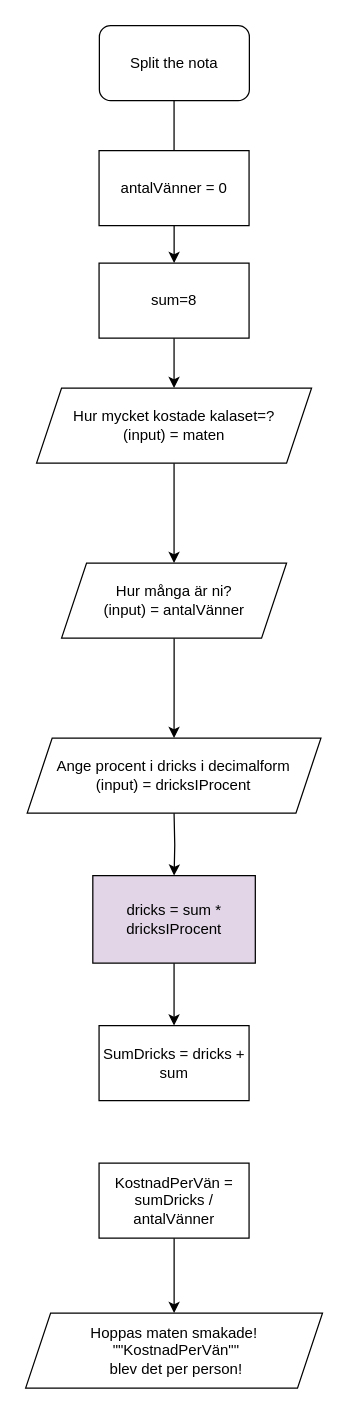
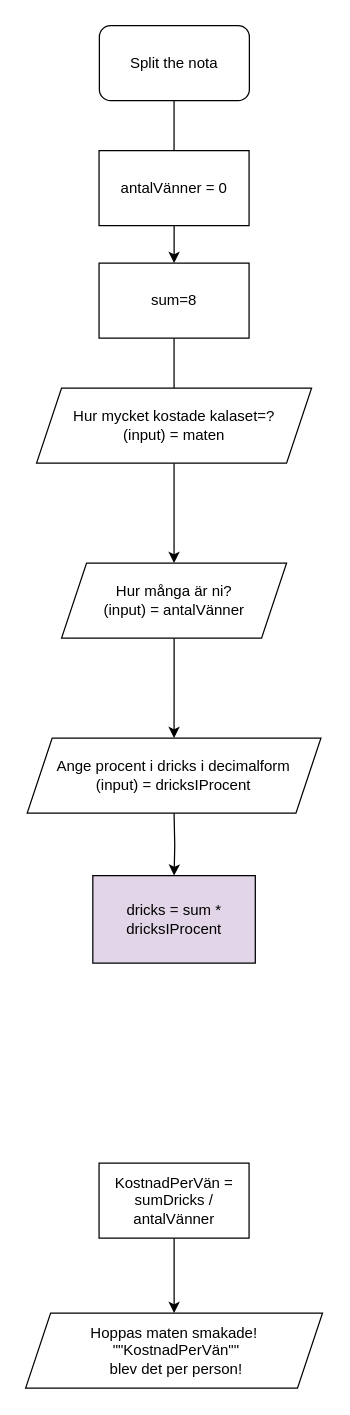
  <mxCell id="0" />
  <mxCell id="1" parent="0" />
  <mxCell id="2" value="" style="edgeStyle=orthogonalEdgeStyle;rounded=0;orthogonalLoop=1;jettySize=auto;html=1;" edge="1" parent="1"><mxGeometry relative="1" as="geometry"><mxPoint x="138.75" y="170" as="targetPoint" /><mxPoint x="138.75" y="80" as="sourcePoint" /></mxGeometry></mxCell>
  <mxCell id="3" value="Split the nota" style="rounded=1;whiteSpace=wrap;html=1;" vertex="1" parent="1"><mxGeometry x="79" width="120" height="60" as="geometry" y="20" /></mxCell>
- <mxCell id="4" value="" style="edgeStyle=orthogonalEdgeStyle;rounded=0;orthogonalLoop=1;jettySize=auto;html=1;" edge="1" parent="1" source="5" target="7"><mxGeometry relative="1" as="geometry" /></mxCell>
+ <mxCell id="4" value="" style="edgeStyle=orthogonalEdgeStyle;rounded=0;orthogonalLoop=1;jettySize=auto;html=1;endArrow=none;" edge="1" parent="1" source="5" target="7"><mxGeometry relative="1" as="geometry" /></mxCell>
  <mxCell id="5" value="sum=8" style="rounded=0;whiteSpace=wrap;html=1;" vertex="1" parent="1"><mxGeometry x="78.75" y="210" width="120" height="60" as="geometry" /></mxCell>
  <mxCell id="6" value="" style="edgeStyle=orthogonalEdgeStyle;rounded=0;orthogonalLoop=1;jettySize=auto;html=1;" edge="1" parent="1" source="7" target="9"><mxGeometry relative="1" as="geometry" /></mxCell>
  <mxCell id="7" value="Hur mycket kostade kalaset=?&lt;div&gt;(input) = maten&lt;/div&gt;" style="shape=parallelogram;perimeter=parallelogramPerimeter;whiteSpace=wrap;html=1;fixedSize=1;rounded=0;" vertex="1" parent="1"><mxGeometry x="28.75" y="310" width="220" height="60" as="geometry" /></mxCell>
  <mxCell id="8" value="" style="edgeStyle=orthogonalEdgeStyle;rounded=0;orthogonalLoop=1;jettySize=auto;html=1;" edge="1" parent="1" source="9"><mxGeometry relative="1" as="geometry"><mxPoint x="138.75" y="590" as="targetPoint" /></mxGeometry></mxCell>
  <mxCell id="9" value="Hur många är ni?&lt;div&gt;(input) = antalVänner&lt;/div&gt;" style="shape=parallelogram;perimeter=parallelogramPerimeter;whiteSpace=wrap;html=1;fixedSize=1;rounded=0;" vertex="1" parent="1"><mxGeometry x="48.75" y="450" width="180" height="60" as="geometry" /></mxCell>
  <mxCell id="10" value="" style="edgeStyle=orthogonalEdgeStyle;rounded=0;orthogonalLoop=1;jettySize=auto;html=1;" edge="1" parent="1" target="13"><mxGeometry relative="1" as="geometry"><mxPoint x="138.75" y="650" as="sourcePoint" /></mxGeometry></mxCell>
  <mxCell id="11" value="&lt;div&gt;&lt;div&gt;Ange procent i dricks i decimalform&lt;/div&gt;&lt;div&gt;(input) = dricksIProcent&lt;/div&gt;&lt;/div&gt;" style="shape=parallelogram;perimeter=parallelogramPerimeter;whiteSpace=wrap;html=1;fixedSize=1;rounded=0;" vertex="1" parent="1"><mxGeometry x="21.25" y="590" width="235" height="60" as="geometry" /></mxCell>
- <mxCell id="12" value="" style="edgeStyle=orthogonalEdgeStyle;rounded=0;orthogonalLoop=1;jettySize=auto;html=1;" edge="1" parent="1" source="13" target="14"><mxGeometry relative="1" as="geometry" /></mxCell>
  <mxCell id="13" value="dricks = sum * dricksIProcent" style="rounded=0;whiteSpace=wrap;html=1;fillColor=#e1d5e7;" vertex="1" parent="1"><mxGeometry x="73.75" y="700" width="130" height="70" as="geometry" /></mxCell>
- <mxCell id="14" value="SumDricks = dricks + sum" style="rounded=0;whiteSpace=wrap;html=1;" vertex="1" parent="1"><mxGeometry x="78.75" y="820" width="120" height="60" as="geometry" /></mxCell>
  <mxCell id="15" value="" style="edgeStyle=orthogonalEdgeStyle;rounded=0;orthogonalLoop=1;jettySize=auto;html=1;" edge="1" parent="1" source="16" target="19"><mxGeometry relative="1" as="geometry" /></mxCell>
  <mxCell id="16" value="KostnadPerVän = sumDricks / antalVänner" style="rounded=0;whiteSpace=wrap;html=1;" vertex="1" parent="1"><mxGeometry x="78.75" y="930" width="120" height="60" as="geometry" /></mxCell>
  <mxCell id="17" value="" style="edgeStyle=orthogonalEdgeStyle;rounded=0;orthogonalLoop=1;jettySize=auto;html=1;" edge="1" parent="1" source="18" target="5"><mxGeometry relative="1" as="geometry" /></mxCell>
  <mxCell id="18" value="antalVänner = 0" style="rounded=0;whiteSpace=wrap;html=1;" vertex="1" parent="1"><mxGeometry x="78.75" y="120" width="120" height="60" as="geometry" /></mxCell>
  <mxCell id="19" value="Hoppas maten smakade!&lt;div&gt;&amp;nbsp;&quot;&quot;KostnadPerVän&quot;&quot;&lt;/div&gt;&lt;div&gt;&amp;nbsp;blev det per person!&lt;/div&gt;" style="shape=parallelogram;perimeter=parallelogramPerimeter;whiteSpace=wrap;html=1;fixedSize=1;rounded=0;" vertex="1" parent="1"><mxGeometry x="20" y="1050" width="237.5" height="60" as="geometry" /></mxCell>
